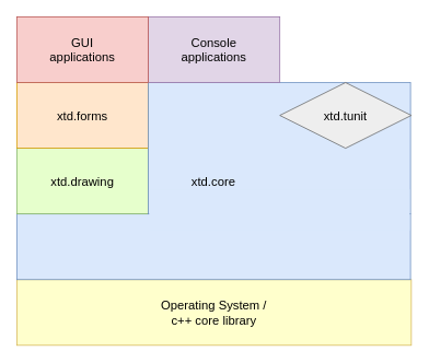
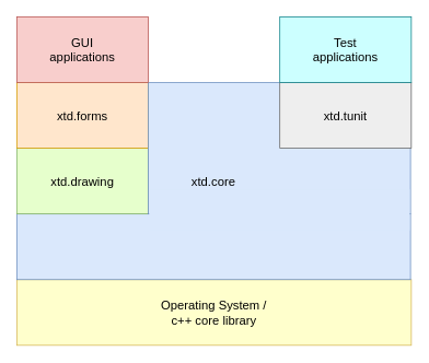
  <mxCell id="0" />
  <mxCell id="1" parent="0" />
  <mxCell id="2" value="&lt;span&gt;Operating System /&lt;br&gt;c++ core library&lt;br&gt;&lt;/span&gt;" style="rounded=0;whiteSpace=wrap;html=1;strokeColor=#d6b656;fontSize=15;fillColor=#FFFFCC;" parent="1" vertex="1"><mxGeometry x="20" y="340" width="480" height="80" as="geometry" /></mxCell>
  <mxCell id="3" value="" style="rounded=0;whiteSpace=wrap;html=1;fillColor=#dae8fc;strokeColor=#6c8ebf;fontSize=15;" parent="1" vertex="1"><mxGeometry x="20" y="260" width="479" height="80" as="geometry" /></mxCell>
  <mxCell id="4" value="xtd.drawing" style="rounded=0;whiteSpace=wrap;html=1;fontSize=15;fillColor=#E6FFCC;strokeColor=#82B366;" parent="1" vertex="1"><mxGeometry x="20" y="180" width="160" height="80" as="geometry" /></mxCell>
  <mxCell id="5" value="xtd.forms" style="rounded=0;whiteSpace=wrap;html=1;fillColor=#FFE6CC;strokeColor=#d79b00;fontSize=15;" parent="1" vertex="1"><mxGeometry x="20" y="100" width="160" height="80" as="geometry" /></mxCell>
  <mxCell id="6" value="" style="rounded=0;whiteSpace=wrap;html=1;fillColor=#dae8fc;strokeColor=#6c8ebf;fontSize=15;" parent="1" vertex="1"><mxGeometry x="180" y="100" width="319" height="160" as="geometry" /></mxCell>
- <mxCell id="7" value="xtd.tunit" style="rhombus;whiteSpace=wrap;html=1;fillColor=#EEEEEE;strokeColor=#666666;fontSize=15;" parent="1" vertex="1"><mxGeometry x="340" y="100" width="160" height="80" as="geometry" /></mxCell>
+ <mxCell id="7" value="xtd.tunit" style="rounded=0;whiteSpace=wrap;html=1;fillColor=#EEEEEE;strokeColor=#666666;fontSize=15;" parent="1" vertex="1"><mxGeometry x="340" y="100" width="160" height="80" as="geometry" /></mxCell>
+ <mxCell id="8" value="&lt;span&gt;Test&lt;br&gt;applications&lt;br&gt;&lt;/span&gt;" style="rounded=0;whiteSpace=wrap;html=1;strokeColor=#0e8088;fontSize=15;fillColor=#CCFFFF;" parent="1" vertex="1"><mxGeometry x="340" y="20" width="160" height="80" as="geometry" /></mxCell>
  <mxCell id="9" value="" style="rounded=0;whiteSpace=wrap;html=1;fillColor=#dae8fc;fontSize=15;strokeColor=none;" parent="1" vertex="1"><mxGeometry x="181" y="230" width="317" height="50" as="geometry" /></mxCell>
  <mxCell id="10" value="xtd.core" style="text;html=1;align=center;verticalAlign=middle;resizable=0;points=[];autosize=1;fontSize=15;" parent="1" vertex="1"><mxGeometry x="219" y="205" width="80" height="30" as="geometry" /></mxCell>
- <mxCell id="11" value="&lt;span&gt;Console&lt;br&gt;applications&lt;br&gt;&lt;/span&gt;" style="rounded=0;whiteSpace=wrap;html=1;strokeColor=#9673a6;fontSize=15;fillColor=#e1d5e7;" parent="1" vertex="1"><mxGeometry x="180" y="20" width="160" height="80" as="geometry" /></mxCell>
  <mxCell id="12" value="&lt;span&gt;GUI&lt;br&gt;applications&lt;br&gt;&lt;/span&gt;" style="rounded=0;whiteSpace=wrap;html=1;strokeColor=#b85450;fontSize=15;fillColor=#f8cecc;" parent="1" vertex="1"><mxGeometry x="20" y="20" width="160" height="80" as="geometry" /></mxCell>
